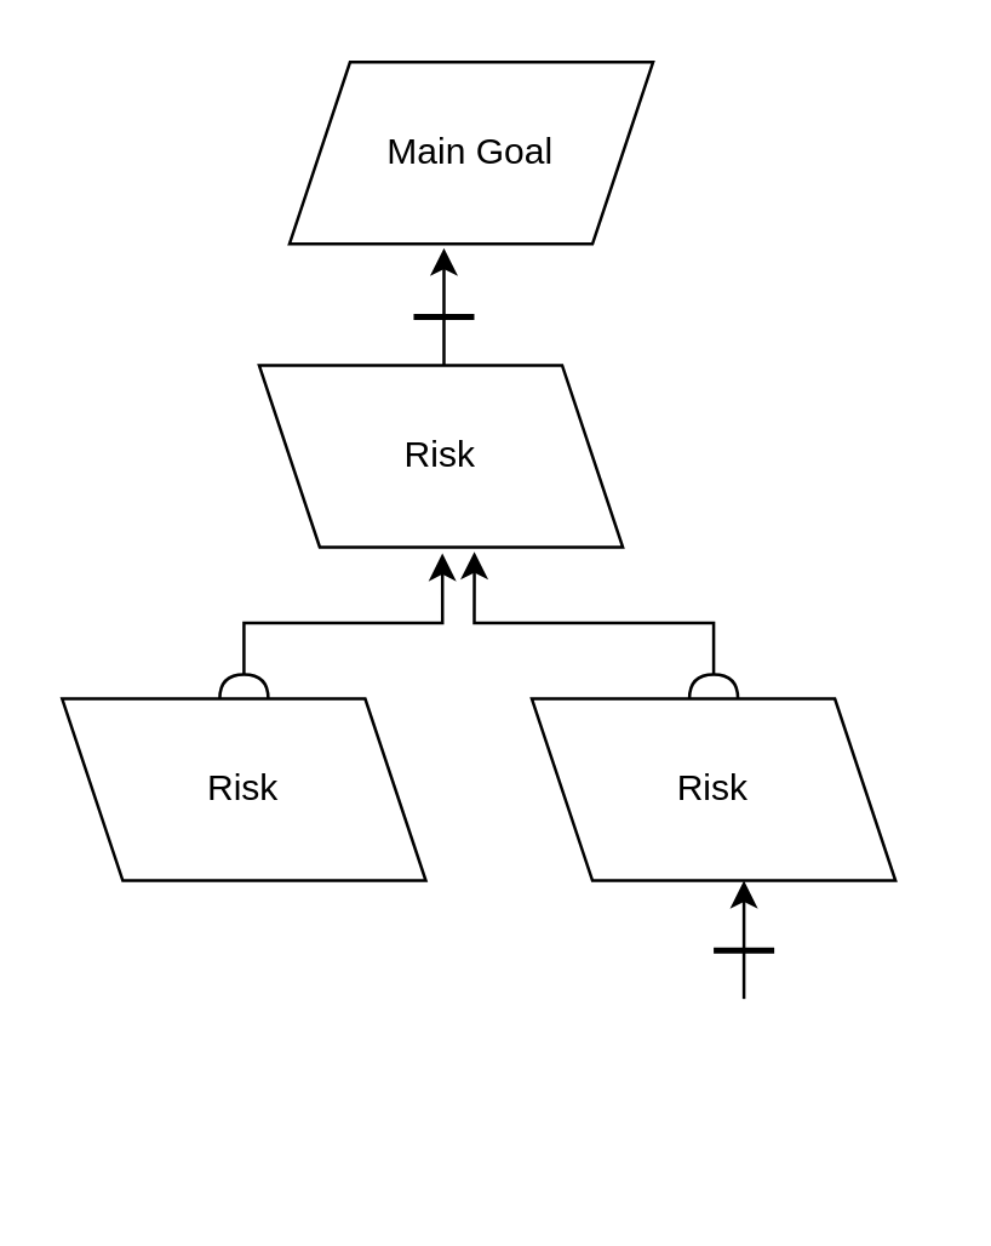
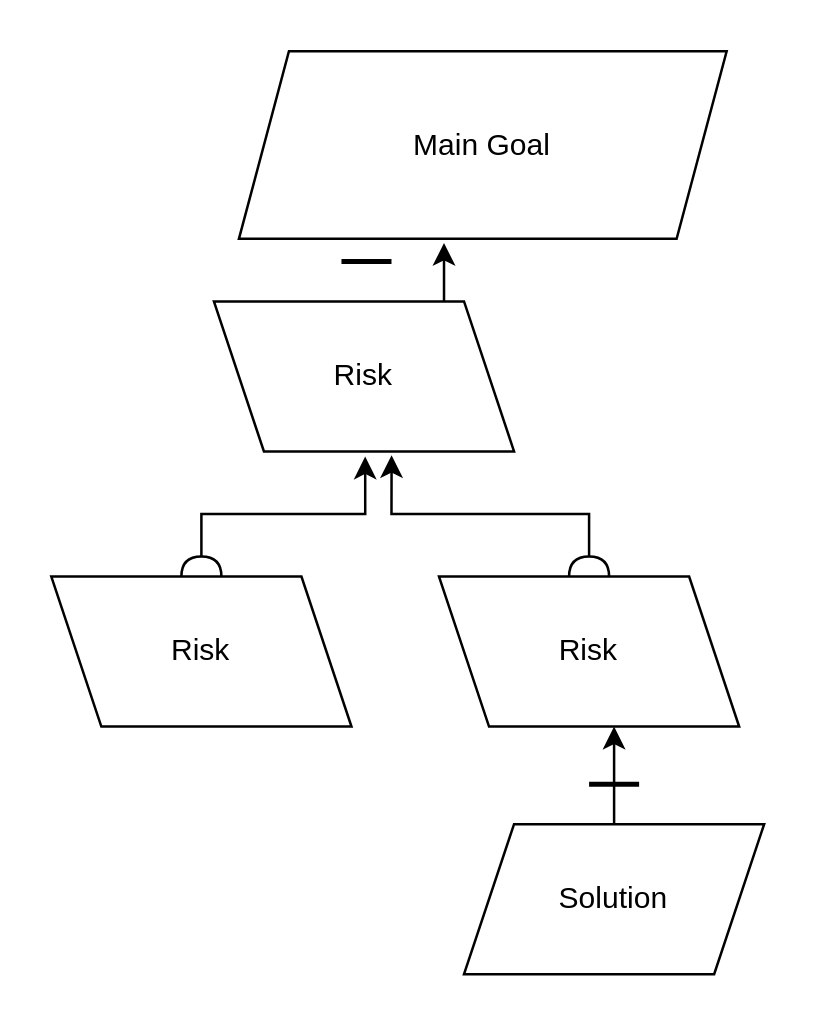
  <mxCell id="0" />
  <mxCell id="1" parent="0" />
- <mxCell id="2" value="Main Goal" style="shape=parallelogram;perimeter=parallelogramPerimeter;whiteSpace=wrap;html=1;fixedSize=1;" vertex="1" parent="1"><mxGeometry x="95" y="20" width="120" height="60" as="geometry" /></mxCell>
+ <mxCell id="2" value="Main Goal" style="shape=parallelogram;perimeter=parallelogramPerimeter;whiteSpace=wrap;html=1;fixedSize=1;" vertex="1" parent="1"><mxGeometry x="95" y="20" width="195" height="75" as="geometry" /></mxCell>
  <mxCell id="3" value="Risk" style="shape=parallelogram;perimeter=parallelogramPerimeter;whiteSpace=wrap;html=1;fixedSize=1;flipV=1;" vertex="1" parent="1"><mxGeometry x="85" y="120" width="120" height="60" as="geometry" /></mxCell>
  <mxCell id="4" value="Risk" style="shape=parallelogram;perimeter=parallelogramPerimeter;whiteSpace=wrap;html=1;fixedSize=1;flipV=1;" vertex="1" parent="1"><mxGeometry x="20" y="230" width="120" height="60" as="geometry" /></mxCell>
  <mxCell id="5" style="edgeStyle=orthogonalEdgeStyle;rounded=0;orthogonalLoop=1;jettySize=auto;html=1;entryX=0.504;entryY=-0.034;entryDx=0;entryDy=0;entryPerimeter=0;startArrow=halfCircle;startFill=0;" edge="1" parent="1" source="4" target="3"><mxGeometry relative="1" as="geometry" /></mxCell>
  <mxCell id="6" value="Risk" style="shape=parallelogram;perimeter=parallelogramPerimeter;whiteSpace=wrap;html=1;fixedSize=1;flipV=1;" vertex="1" parent="1"><mxGeometry x="175" y="230" width="120" height="60" as="geometry" /></mxCell>
  <mxCell id="7" style="edgeStyle=orthogonalEdgeStyle;rounded=0;orthogonalLoop=1;jettySize=auto;html=1;entryX=0.592;entryY=-0.025;entryDx=0;entryDy=0;entryPerimeter=0;startArrow=halfCircle;startFill=0;" edge="1" parent="1" source="6" target="3"><mxGeometry relative="1" as="geometry" /></mxCell>
  <mxCell id="8" value="" style="group" vertex="1" connectable="0" parent="1"><mxGeometry x="235" y="290" width="20" height="39" as="geometry" /></mxCell>
  <mxCell id="9" style="edgeStyle=elbowEdgeStyle;rounded=0;orthogonalLoop=1;jettySize=auto;html=1;entryX=0.422;entryY=1.022;entryDx=0;entryDy=0;entryPerimeter=0;" edge="1" parent="8"><mxGeometry relative="1" as="geometry"><mxPoint x="10" y="39" as="sourcePoint" /><mxPoint x="10" as="targetPoint" /></mxGeometry></mxCell>
  <mxCell id="10" value="" style="endArrow=none;html=1;rounded=0;strokeWidth=2;" edge="1" parent="8"><mxGeometry width="50" height="50" relative="1" as="geometry"><mxPoint y="23" as="sourcePoint" /><mxPoint x="20" y="23" as="targetPoint" /></mxGeometry></mxCell>
  <mxCell id="11" value="" style="group" vertex="1" connectable="0" parent="1"><mxGeometry x="136" y="104" width="20" as="geometry" /></mxCell>
  <mxCell id="12" style="edgeStyle=elbowEdgeStyle;rounded=0;orthogonalLoop=1;jettySize=auto;html=1;entryX=0.422;entryY=1.022;entryDx=0;entryDy=0;entryPerimeter=0;" edge="1" parent="11" source="3" target="2"><mxGeometry relative="1" as="geometry" /></mxCell>
  <mxCell id="13" value="" style="endArrow=none;html=1;rounded=0;strokeWidth=2;" edge="1" parent="11"><mxGeometry width="50" height="50" relative="1" as="geometry"><mxPoint as="sourcePoint" /><mxPoint x="20" as="targetPoint" /></mxGeometry></mxCell>
+ <mxCell id="14" value="Solution" style="shape=parallelogram;perimeter=parallelogramPerimeter;whiteSpace=wrap;html=1;fixedSize=1;" vertex="1" parent="1"><mxGeometry x="185" y="329" width="120" height="60" as="geometry" /></mxCell>
